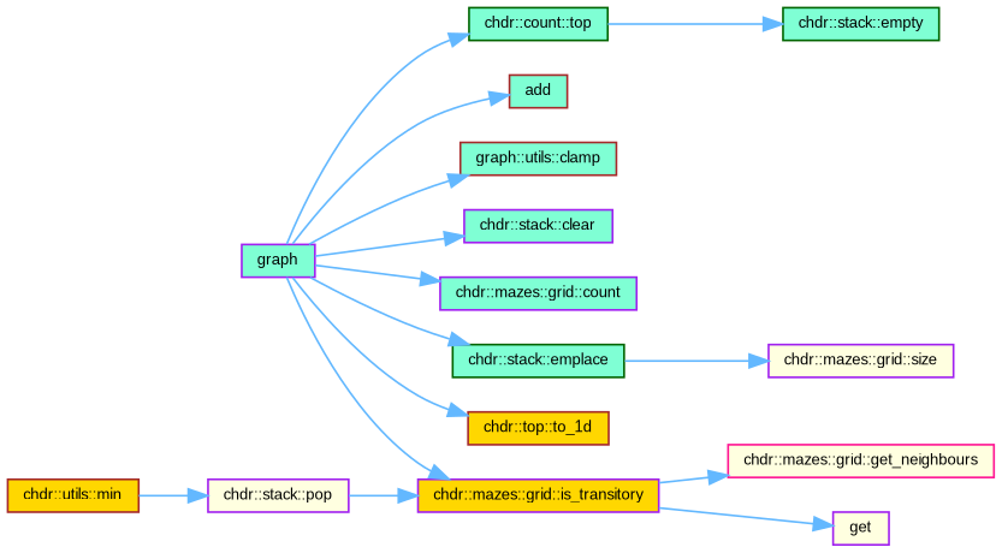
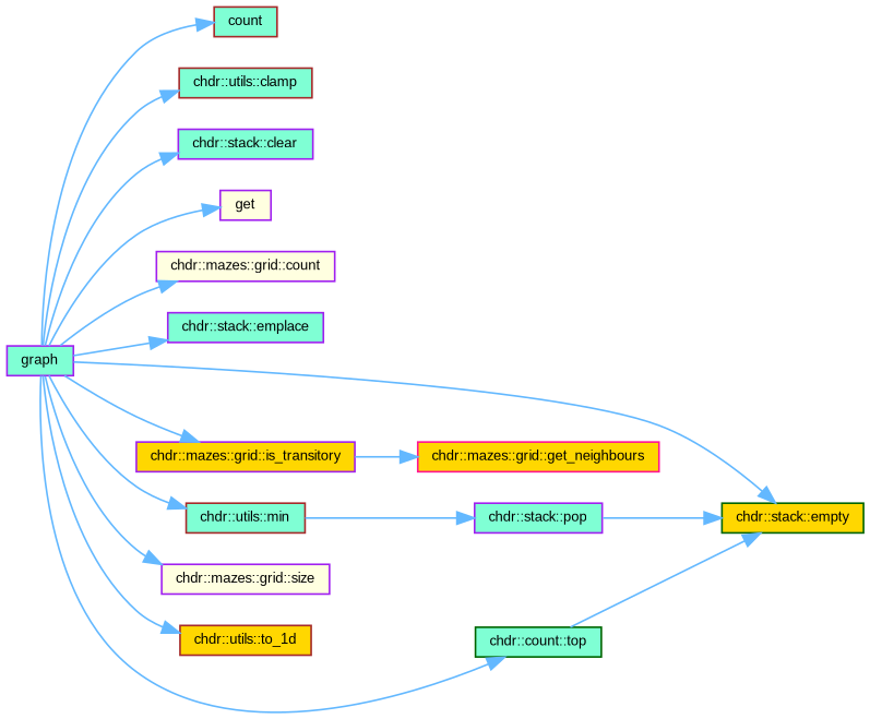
  digraph {
    fontname="Liberation Sans"
    rankdir=LR
    node [color=purple fillcolor=aquamarine fontname="Liberation Sans" fontsize=8 shape=box style=filled]
    edge [color=steelblue1 fontname="Liberation Sans" fontsize=8 labelfontname=Helvetica labelfontsize=8 style=solid]
    n1 [fontcolor=black height=0.2 label="graph" width=0.4]
-   n2 [color=brown height=0.2 label=add width=0.4]
-   n3 [color=brown height=0.2 label="graph::utils::clamp" width=0.4]
+   n2 [color=brown height=0.2 label=count width=0.4]
+   n3 [color=brown height=0.2 label="chdr::utils::clamp" width=0.4]
    n4 [height=0.2 label="chdr::stack::clear" width=0.4]
    n5 [fillcolor=lightyellow height=0.2 label=get width=0.4]
-   n6 [height=0.2 label="chdr::mazes::grid::count" width=0.4]
-   n7 [color=darkgreen height=0.2 label="chdr::stack::emplace" width=0.4]
-   n8 [color=darkgreen height=0.2 label="chdr::stack::empty" width=0.4]
+   n6 [fillcolor=lightyellow height=0.2 label="chdr::mazes::grid::count" width=0.4]
+   n7 [height=0.2 label="chdr::stack::emplace" width=0.4]
+   n8 [color=darkgreen fillcolor=gold height=0.2 label="chdr::stack::empty" width=0.4]
    n9 [fillcolor=gold height=0.2 label="chdr::mazes::grid::is_transitory" width=0.4]
-   n10 [color=brown fillcolor=gold height=0.2 label="chdr::utils::min" width=0.4]
+   n10 [color=brown height=0.2 label="chdr::utils::min" width=0.4]
    n11 [fillcolor=lightyellow height=0.2 label="chdr::mazes::grid::size" width=0.4]
-   n12 [color=brown fillcolor=gold height=0.2 label="chdr::top::to_1d" width=0.4]
+   n12 [color=brown fillcolor=gold height=0.2 label="chdr::utils::to_1d" width=0.4]
    n13 [color=darkgreen height=0.2 label="chdr::count::top" width=0.4]
-   n14 [color=deeppink fillcolor=lightyellow height=0.2 label="chdr::mazes::grid::get_neighbours" width=0.4]
-   n15 [fillcolor=lightyellow height=0.2 label="chdr::stack::pop" width=0.4]
+   n14 [color=deeppink fillcolor=gold height=0.2 label="chdr::mazes::grid::get_neighbours" width=0.4]
+   n15 [height=0.2 label="chdr::stack::pop" width=0.4]
    n1 -> n2
    n1 -> n3
    n1 -> n4
-   n9 -> n5
+   n1 -> n5
    n1 -> n6
    n1 -> n7
+   n1 -> n8
    n1 -> n9
-   n7 -> n11
+   n1 -> n10
+   n1 -> n11
    n1 -> n12
    n1 -> n13
    n9 -> n14
    n10 -> n15
    n13 -> n8
-   n15 -> n9
+   n15 -> n8
  }
